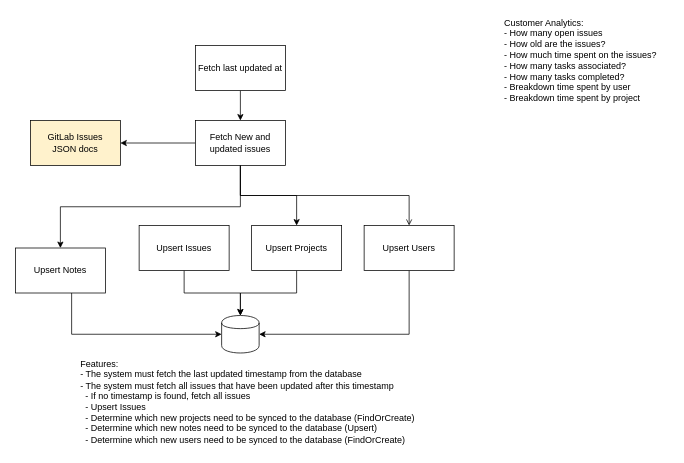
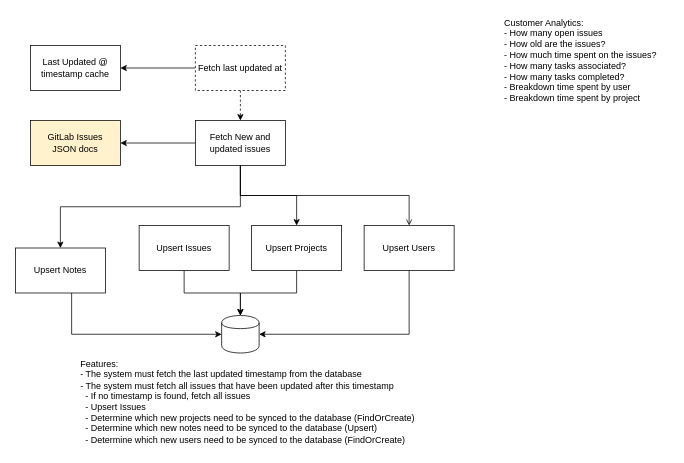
  <mxCell id="0" />
  <mxCell id="1" parent="0" />
  <mxCell id="2" value="GitLab Issues&lt;br&gt;JSON docs" style="rounded=0;whiteSpace=wrap;html=1;fillColor=#fff2cc;" vertex="1" parent="1"><mxGeometry x="40" y="160" width="120" height="60" as="geometry" /></mxCell>
  <mxCell id="3" style="edgeStyle=orthogonalEdgeStyle;rounded=0;orthogonalLoop=1;jettySize=auto;html=1;entryX=1;entryY=0.5;entryDx=0;entryDy=0;" edge="1" parent="1" source="5" target="2"><mxGeometry relative="1" as="geometry" /></mxCell>
  <mxCell id="4" style="edgeStyle=orthogonalEdgeStyle;rounded=0;orthogonalLoop=1;jettySize=auto;html=1;exitX=0.5;exitY=1;exitDx=0;exitDy=0;endArrow=open;" edge="1" parent="1" source="5" target="16"><mxGeometry relative="1" as="geometry" /></mxCell>
  <mxCell id="5" value="Fetch New and updated issues" style="rounded=0;whiteSpace=wrap;html=1;" vertex="1" parent="1"><mxGeometry x="260" y="160" width="120" height="60" as="geometry" /></mxCell>
- <mxCell id="8" style="edgeStyle=orthogonalEdgeStyle;rounded=0;orthogonalLoop=1;jettySize=auto;html=1;entryX=0.5;entryY=0;entryDx=0;entryDy=0;" edge="1" parent="1" source="9" target="5"><mxGeometry relative="1" as="geometry" /></mxCell>
- <mxCell id="9" value="Fetch last updated at" style="rounded=0;whiteSpace=wrap;html=1;" vertex="1" parent="1"><mxGeometry x="260" y="60" width="120" height="60" as="geometry" /></mxCell>
+ <mxCell id="6" value="Last Updated @ timestamp cache" style="rounded=0;whiteSpace=wrap;html=1;" vertex="1" parent="1"><mxGeometry x="40" y="60" width="120" height="60" as="geometry" /></mxCell>
+ <mxCell id="7" style="edgeStyle=orthogonalEdgeStyle;rounded=0;orthogonalLoop=1;jettySize=auto;html=1;entryX=1;entryY=0.5;entryDx=0;entryDy=0;" edge="1" parent="1" source="9" target="6"><mxGeometry relative="1" as="geometry" /></mxCell>
+ <mxCell id="8" style="edgeStyle=orthogonalEdgeStyle;rounded=0;orthogonalLoop=1;jettySize=auto;html=1;entryX=0.5;entryY=0;entryDx=0;entryDy=0;dashed=1;" edge="1" parent="1" source="9" target="5"><mxGeometry relative="1" as="geometry" /></mxCell>
+ <mxCell id="9" value="Fetch last updated at" style="rounded=0;whiteSpace=wrap;html=1;dashed=1;" vertex="1" parent="1"><mxGeometry x="260" y="60" width="120" height="60" as="geometry" /></mxCell>
  <mxCell id="10" style="edgeStyle=orthogonalEdgeStyle;rounded=0;orthogonalLoop=1;jettySize=auto;html=1;entryX=0.5;entryY=0;entryDx=0;entryDy=0;" edge="1" parent="1" source="11" target="17"><mxGeometry relative="1" as="geometry"><Array as="points"><mxPoint x="245" y="390" /><mxPoint x="320" y="390" /></Array></mxGeometry></mxCell>
  <mxCell id="11" value="Upsert Issues" style="rounded=0;whiteSpace=wrap;html=1;" vertex="1" parent="1"><mxGeometry x="185" y="300" width="120" height="60" as="geometry" /></mxCell>
  <mxCell id="12" style="edgeStyle=orthogonalEdgeStyle;rounded=0;orthogonalLoop=1;jettySize=auto;html=1;entryX=0.5;entryY=0;entryDx=0;entryDy=0;exitX=0.5;exitY=1;exitDx=0;exitDy=0;" edge="1" parent="1" target="14" source="5"><mxGeometry relative="1" as="geometry"><mxPoint x="480" y="260" as="targetPoint" /><mxPoint x="480" y="220" as="sourcePoint" /><Array as="points"><mxPoint x="320" y="260" /><mxPoint x="395" y="260" /></Array></mxGeometry></mxCell>
  <mxCell id="13" style="edgeStyle=orthogonalEdgeStyle;rounded=0;orthogonalLoop=1;jettySize=auto;html=1;entryX=0.5;entryY=0;entryDx=0;entryDy=0;" edge="1" parent="1" source="14" target="17"><mxGeometry relative="1" as="geometry" /></mxCell>
  <mxCell id="14" value="Upsert Projects" style="rounded=0;whiteSpace=wrap;html=1;" vertex="1" parent="1"><mxGeometry x="335" y="300" width="120" height="60" as="geometry" /></mxCell>
  <mxCell id="15" style="edgeStyle=orthogonalEdgeStyle;rounded=0;orthogonalLoop=1;jettySize=auto;html=1;entryX=1;entryY=0.5;entryDx=0;entryDy=0;" edge="1" parent="1" source="16" target="17"><mxGeometry relative="1" as="geometry"><Array as="points"><mxPoint x="545" y="445" /></Array></mxGeometry></mxCell>
  <mxCell id="16" value="Upsert Users" style="rounded=0;whiteSpace=wrap;html=1;" vertex="1" parent="1"><mxGeometry x="485" y="300" width="120" height="60" as="geometry" /></mxCell>
  <mxCell id="17" value="" style="shape=cylinder;whiteSpace=wrap;html=1;boundedLbl=1;backgroundOutline=1;" vertex="1" parent="1"><mxGeometry x="295" y="420" width="50" height="50" as="geometry" /></mxCell>
  <mxCell id="18" value="Customer Analytics:&lt;br&gt;- How many open issues&lt;br&gt;- How old are the issues?&lt;br&gt;- How much time spent on the issues?&lt;br&gt;- How many tasks associated?&lt;br&gt;- How many tasks completed?&lt;br&gt;- Breakdown time spent by user&lt;br&gt;- Breakdown time spent by project" style="text;html=1;align=left;verticalAlign=middle;resizable=0;points=[];autosize=1;" vertex="1" parent="1"><mxGeometry x="670" y="20" width="220" height="120" as="geometry" /></mxCell>
  <mxCell id="19" style="edgeStyle=orthogonalEdgeStyle;rounded=0;orthogonalLoop=1;jettySize=auto;html=1;entryX=0;entryY=0.5;entryDx=0;entryDy=0;" edge="1" parent="1" source="20" target="17"><mxGeometry relative="1" as="geometry"><Array as="points"><mxPoint x="95" y="445" /></Array></mxGeometry></mxCell>
  <mxCell id="20" value="Upsert Notes" style="rounded=0;whiteSpace=wrap;html=1;" vertex="1" parent="1"><mxGeometry x="20" y="330" width="120" height="60" as="geometry" /></mxCell>
  <mxCell id="21" style="edgeStyle=orthogonalEdgeStyle;rounded=0;orthogonalLoop=1;jettySize=auto;html=1;exitX=0.5;exitY=1;exitDx=0;exitDy=0;" edge="1" parent="1" source="5" target="20"><mxGeometry relative="1" as="geometry"><mxPoint x="180" y="290" as="targetPoint" /><mxPoint x="330" y="230" as="sourcePoint" /></mxGeometry></mxCell>
  <mxCell id="22" value="Features:&lt;br&gt;- The system must fetch the last updated timestamp from the database&lt;br&gt;- The system must fetch all issues that have been updated after this timestamp&lt;br&gt;&amp;nbsp; - If no timestamp is found, fetch all issues&lt;br&gt;&amp;nbsp; - Upsert Issues&lt;br&gt;&amp;nbsp; - Determine which new projects need to be synced to the database (FindOrCreate)&lt;br&gt;&amp;nbsp; - Determine which new notes need to be synced to the database (Upsert)&lt;br&gt;&amp;nbsp; - Determine which new users need to be synced to the database (FindOrCreate)" style="text;html=1;align=left;verticalAlign=middle;resizable=0;points=[];autosize=1;" vertex="1" parent="1"><mxGeometry x="105" y="475" width="460" height="120" as="geometry" /></mxCell>
